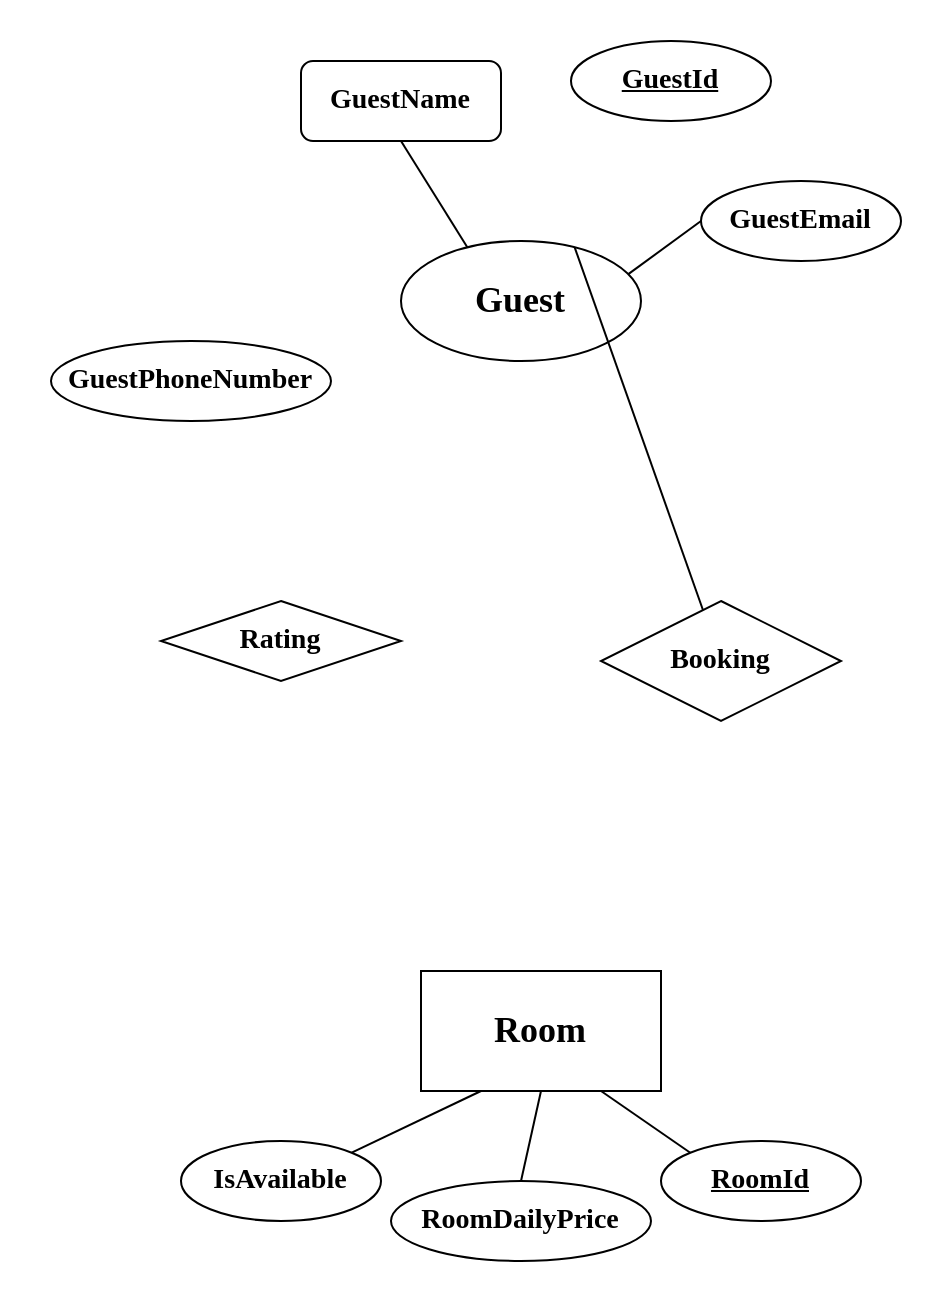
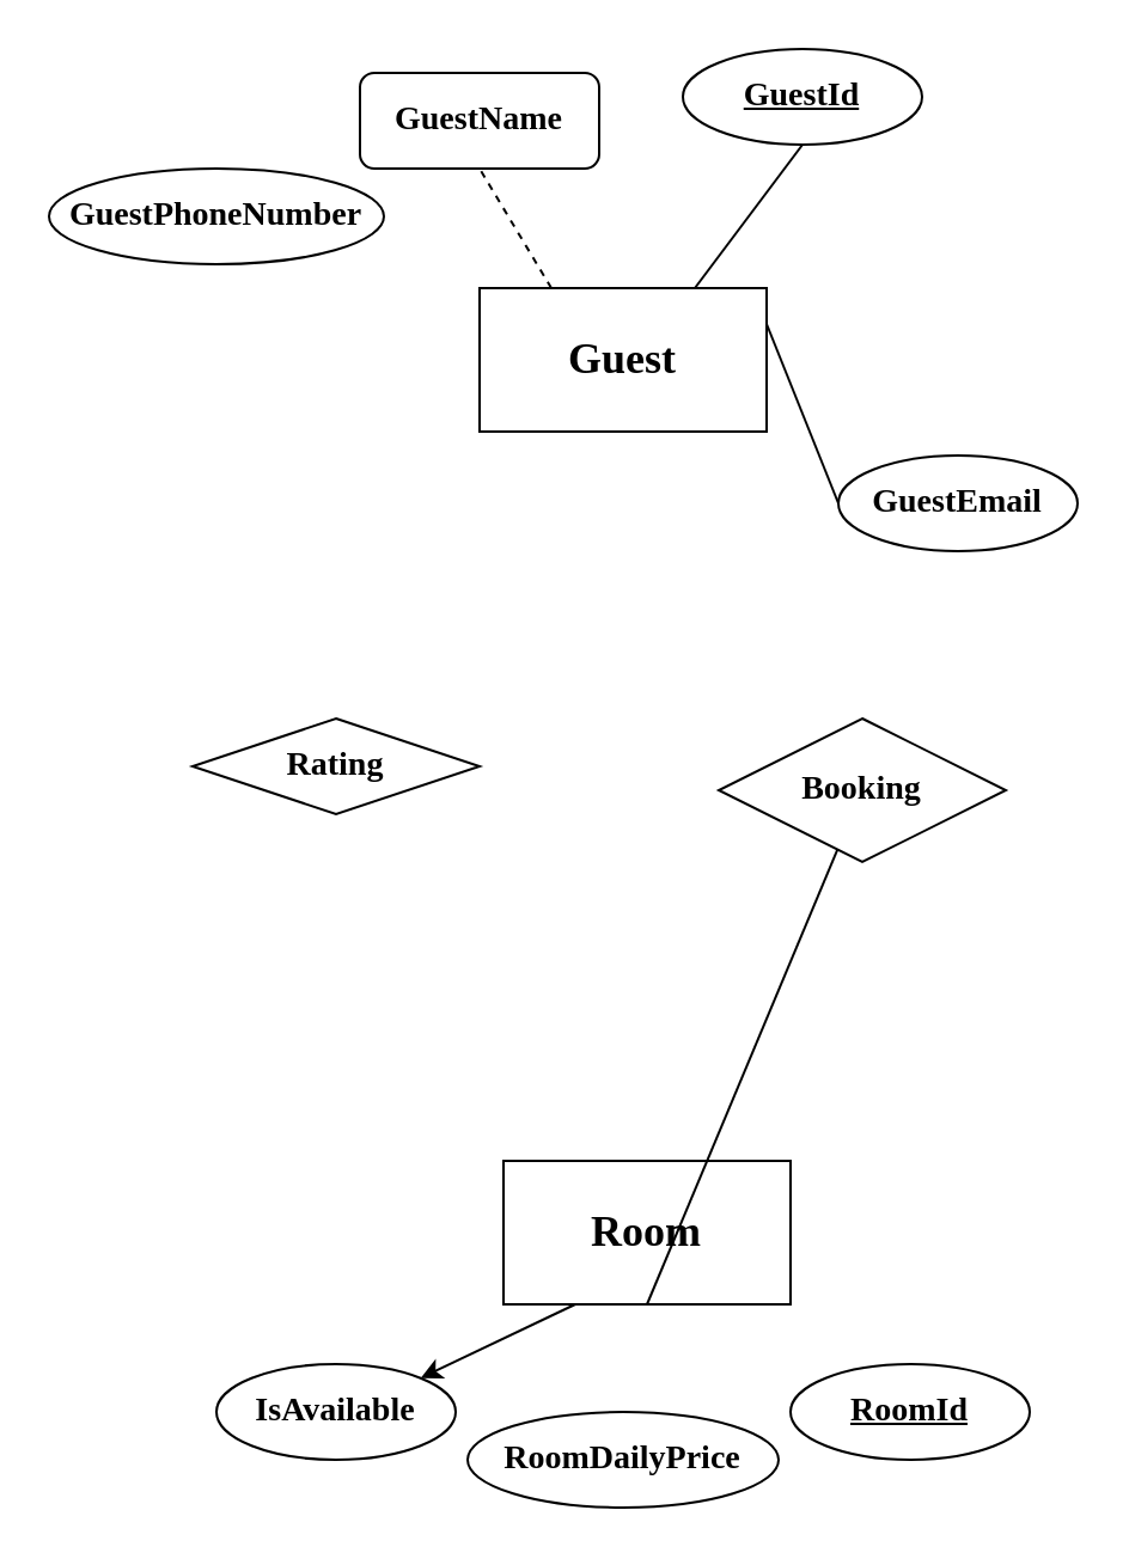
  <mxCell id="0" />
  <mxCell id="1" parent="0" />
- <mxCell id="2" value="&lt;font style=&quot;font-size: 18px;&quot; face=&quot;Times New Roman&quot;&gt;&lt;b&gt;Guest&lt;/b&gt;&lt;/font&gt;" style="ellipse;whiteSpace=wrap;html=1;" vertex="1" parent="1"><mxGeometry x="200" y="120" width="120" height="60" as="geometry" /></mxCell>
+ <mxCell id="2" value="&lt;font style=&quot;font-size: 18px;&quot; face=&quot;Times New Roman&quot;&gt;&lt;b&gt;Guest&lt;/b&gt;&lt;/font&gt;" style="rounded=0;whiteSpace=wrap;html=1;" vertex="1" parent="1"><mxGeometry x="200" y="120" width="120" height="60" as="geometry" /></mxCell>
  <mxCell id="3" value="&lt;font style=&quot;font-size: 18px;&quot; face=&quot;Times New Roman&quot;&gt;&lt;b&gt;Room&lt;/b&gt;&lt;/font&gt;" style="rounded=0;whiteSpace=wrap;html=1;" vertex="1" parent="1"><mxGeometry x="210" y="485" width="120" height="60" as="geometry" /></mxCell>
  <mxCell id="4" value="&lt;font style=&quot;font-size: 14px;&quot; face=&quot;Times New Roman&quot;&gt;&lt;b&gt;GuestId&lt;/b&gt;&lt;/font&gt;" style="ellipse;whiteSpace=wrap;html=1;align=center;fontStyle=4;" vertex="1" parent="1"><mxGeometry x="285" y="20" width="100" height="40" as="geometry" /></mxCell>
  <mxCell id="5" value="&lt;font style=&quot;font-size: 14px;&quot; face=&quot;Times New Roman&quot;&gt;&lt;b&gt;RoomId&lt;/b&gt;&lt;/font&gt;" style="ellipse;whiteSpace=wrap;html=1;align=center;fontStyle=4;" vertex="1" parent="1"><mxGeometry x="330" y="570" width="100" height="40" as="geometry" /></mxCell>
- <mxCell id="6" value="&lt;font style=&quot;font-size: 14px;&quot; face=&quot;Times New Roman&quot;&gt;&lt;b&gt;GuestEmail&lt;/b&gt;&lt;/font&gt;" style="ellipse;whiteSpace=wrap;html=1;align=center;" vertex="1" parent="1"><mxGeometry x="350" y="90" width="100" height="40" as="geometry" /></mxCell>
- <mxCell id="7" value="&lt;font style=&quot;font-size: 14px;&quot; face=&quot;Times New Roman&quot;&gt;&lt;b&gt;GuestPhoneNumber&lt;/b&gt;&lt;/font&gt;" style="ellipse;whiteSpace=wrap;html=1;align=center;" vertex="1" parent="1"><mxGeometry x="25" y="170" width="140" height="40" as="geometry" /></mxCell>
+ <mxCell id="6" value="&lt;font style=&quot;font-size: 14px;&quot; face=&quot;Times New Roman&quot;&gt;&lt;b&gt;GuestEmail&lt;/b&gt;&lt;/font&gt;" style="ellipse;whiteSpace=wrap;html=1;align=center;" vertex="1" parent="1"><mxGeometry x="350" y="190" width="100" height="40" as="geometry" /></mxCell>
+ <mxCell id="7" value="&lt;font style=&quot;font-size: 14px;&quot; face=&quot;Times New Roman&quot;&gt;&lt;b&gt;GuestPhoneNumber&lt;/b&gt;&lt;/font&gt;" style="ellipse;whiteSpace=wrap;html=1;align=center;" vertex="1" parent="1"><mxGeometry x="20" y="70" width="140" height="40" as="geometry" /></mxCell>
  <mxCell id="8" value="&lt;font style=&quot;font-size: 14px;&quot; face=&quot;Times New Roman&quot;&gt;&lt;b&gt;GuestName&lt;/b&gt;&lt;/font&gt;" style="whiteSpace=wrap;html=1;align=center;rounded=1;" vertex="1" parent="1"><mxGeometry x="150" y="30" width="100" height="40" as="geometry" /></mxCell>
  <mxCell id="9" value="&lt;font style=&quot;font-size: 14px;&quot; face=&quot;Times New Roman&quot;&gt;&lt;b&gt;IsAvailable&lt;/b&gt;&lt;/font&gt;" style="ellipse;whiteSpace=wrap;html=1;align=center;" vertex="1" parent="1"><mxGeometry x="90" y="570" width="100" height="40" as="geometry" /></mxCell>
  <mxCell id="10" value="&lt;font style=&quot;font-size: 14px;&quot; face=&quot;Times New Roman&quot;&gt;&lt;b&gt;RoomDailyPrice&lt;/b&gt;&lt;/font&gt;" style="ellipse;whiteSpace=wrap;html=1;align=center;" vertex="1" parent="1"><mxGeometry x="195" y="590" width="130" height="40" as="geometry" /></mxCell>
- <mxCell id="11" value="" style="endArrow=none;html=1;rounded=0;entryX=0.5;entryY=1;entryDx=0;entryDy=0;exitX=0.25;exitY=0;exitDx=0;exitDy=0;" edge="1" parent="1" source="2" target="8"><mxGeometry relative="1" as="geometry"><mxPoint x="210" y="330" as="sourcePoint" /><mxPoint x="370" y="330" as="targetPoint" /></mxGeometry></mxCell>
- <mxCell id="12" value="" style="endArrow=none;html=1;rounded=0;exitX=0.75;exitY=0;exitDx=0;exitDy=0;" edge="1" parent="1" source="2" target="17"><mxGeometry relative="1" as="geometry"><mxPoint x="210" y="330" as="sourcePoint" /><mxPoint x="370" y="330" as="targetPoint" /></mxGeometry></mxCell>
+ <mxCell id="11" value="" style="endArrow=none;html=1;rounded=0;entryX=0.5;entryY=1;entryDx=0;entryDy=0;exitX=0.25;exitY=0;exitDx=0;exitDy=0;dashed=1;" edge="1" parent="1" source="2" target="8"><mxGeometry relative="1" as="geometry"><mxPoint x="210" y="330" as="sourcePoint" /><mxPoint x="370" y="330" as="targetPoint" /></mxGeometry></mxCell>
+ <mxCell id="12" value="" style="endArrow=none;html=1;rounded=0;entryX=0.5;entryY=1;entryDx=0;entryDy=0;exitX=0.75;exitY=0;exitDx=0;exitDy=0;" edge="1" parent="1" source="2" target="4"><mxGeometry relative="1" as="geometry"><mxPoint x="210" y="330" as="sourcePoint" /><mxPoint x="370" y="330" as="targetPoint" /></mxGeometry></mxCell>
  <mxCell id="13" value="" style="endArrow=none;html=1;rounded=0;exitX=1;exitY=0.25;exitDx=0;exitDy=0;entryX=0;entryY=0.5;entryDx=0;entryDy=0;" edge="1" parent="1" source="2" target="6"><mxGeometry relative="1" as="geometry"><mxPoint x="210" y="330" as="sourcePoint" /><mxPoint x="370" y="330" as="targetPoint" /></mxGeometry></mxCell>
- <mxCell id="14" value="" style="endArrow=none;html=1;rounded=0;entryX=1;entryY=0;entryDx=0;entryDy=0;exitX=0.25;exitY=1;exitDx=0;exitDy=0;" edge="1" parent="1" source="3" target="9"><mxGeometry relative="1" as="geometry"><mxPoint x="210" y="330" as="sourcePoint" /><mxPoint x="370" y="330" as="targetPoint" /></mxGeometry></mxCell>
- <mxCell id="15" value="" style="endArrow=none;html=1;rounded=0;entryX=0.5;entryY=0;entryDx=0;entryDy=0;exitX=0.5;exitY=1;exitDx=0;exitDy=0;" edge="1" parent="1" source="3" target="10"><mxGeometry relative="1" as="geometry"><mxPoint x="210" y="330" as="sourcePoint" /><mxPoint x="370" y="330" as="targetPoint" /></mxGeometry></mxCell>
- <mxCell id="16" value="" style="endArrow=none;html=1;rounded=0;entryX=0;entryY=0;entryDx=0;entryDy=0;exitX=0.75;exitY=1;exitDx=0;exitDy=0;" edge="1" parent="1" source="3" target="5"><mxGeometry relative="1" as="geometry"><mxPoint x="210" y="330" as="sourcePoint" /><mxPoint x="370" y="330" as="targetPoint" /></mxGeometry></mxCell>
+ <mxCell id="14" value="" style="endArrow=classic;html=1;rounded=0;entryX=1;entryY=0;entryDx=0;entryDy=0;exitX=0.25;exitY=1;exitDx=0;exitDy=0;" edge="1" parent="1" source="3" target="9"><mxGeometry relative="1" as="geometry"><mxPoint x="210" y="330" as="sourcePoint" /><mxPoint x="370" y="330" as="targetPoint" /></mxGeometry></mxCell>
+ <mxCell id="15" value="" style="endArrow=none;html=1;rounded=0;exitX=0.5;exitY=1;exitDx=0;exitDy=0;" edge="1" parent="1" source="3" target="17"><mxGeometry relative="1" as="geometry"><mxPoint x="210" y="330" as="sourcePoint" /><mxPoint x="370" y="330" as="targetPoint" /></mxGeometry></mxCell>
  <mxCell id="17" value="&lt;font style=&quot;font-size: 14px;&quot; face=&quot;Times New Roman&quot;&gt;&lt;b&gt;Booking&lt;/b&gt;&lt;/font&gt;" style="shape=rhombus;perimeter=rhombusPerimeter;whiteSpace=wrap;html=1;align=center;" vertex="1" parent="1"><mxGeometry x="300" y="300" width="120" height="60" as="geometry" /></mxCell>
  <mxCell id="18" value="&lt;font style=&quot;font-size: 14px;&quot; face=&quot;Times New Roman&quot;&gt;&lt;b&gt;Rating&lt;/b&gt;&lt;/font&gt;" style="shape=rhombus;perimeter=rhombusPerimeter;whiteSpace=wrap;html=1;align=center;" vertex="1" parent="1"><mxGeometry x="80" y="300" width="120" height="40" as="geometry" /></mxCell>
